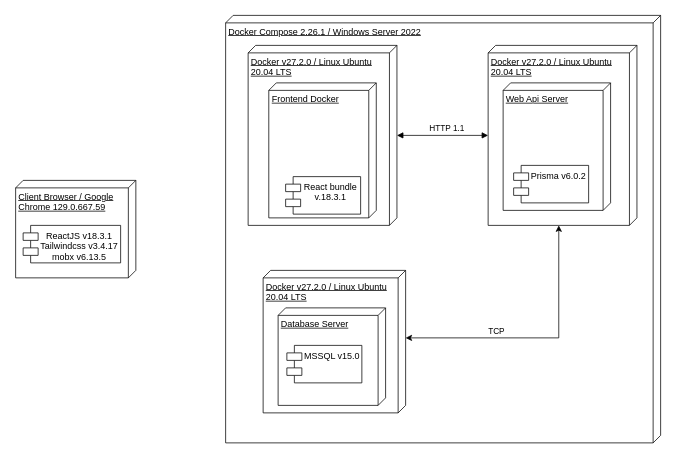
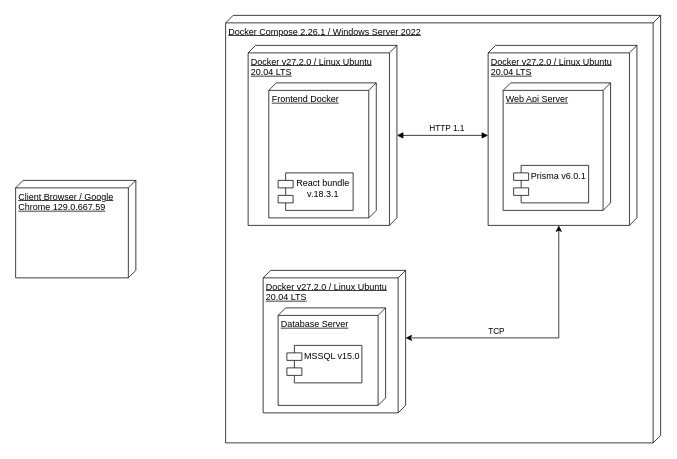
  <mxCell id="0" />
  <mxCell id="1" parent="0" />
  <mxCell id="2" value="Docker Compose 2.26.1 / Windows Server 2022" style="verticalAlign=top;align=left;spacingTop=8;spacingLeft=2;spacingRight=12;shape=cube;size=10;direction=south;fontStyle=4;html=1;whiteSpace=wrap;" parent="1" vertex="1"><mxGeometry x="300" y="20" width="580" height="570" as="geometry" /></mxCell>
  <mxCell id="3" value="Docker v27.2.0 / Linux Ubuntu 20.04 LTS" style="verticalAlign=top;align=left;spacingTop=8;spacingLeft=2;spacingRight=12;shape=cube;size=10;direction=south;fontStyle=4;html=1;whiteSpace=wrap;" parent="1" vertex="1"><mxGeometry x="330" y="60" width="198.42" height="240" as="geometry" /></mxCell>
  <mxCell id="4" style="edgeStyle=orthogonalEdgeStyle;rounded=0;orthogonalLoop=1;jettySize=auto;html=1;endArrow=block;endFill=1;startArrow=block;startFill=1;" parent="1" source="5" target="3" edge="1"><mxGeometry relative="1" as="geometry" /></mxCell>
  <mxCell id="5" value="Docker v27.2.0 / Linux Ubuntu 20.04 LTS" style="verticalAlign=top;align=left;spacingTop=8;spacingLeft=2;spacingRight=12;shape=cube;size=10;direction=south;fontStyle=4;html=1;whiteSpace=wrap;" parent="1" vertex="1"><mxGeometry x="650" y="60" width="198.42" height="240" as="geometry" /></mxCell>
  <mxCell id="6" value="Docker v27.2.0 / Linux Ubuntu 20.04 LTS" style="verticalAlign=top;align=left;spacingTop=8;spacingLeft=2;spacingRight=12;shape=cube;size=10;direction=south;fontStyle=4;html=1;whiteSpace=wrap;" parent="1" vertex="1"><mxGeometry x="350" y="360" width="190" height="190" as="geometry" /></mxCell>
  <mxCell id="7" value="Database Server" style="verticalAlign=top;align=left;spacingTop=8;spacingLeft=2;spacingRight=12;shape=cube;size=10;direction=south;fontStyle=4;html=1;whiteSpace=wrap;" parent="1" vertex="1"><mxGeometry x="370" y="410" width="143.3" height="130" as="geometry" /></mxCell>
  <mxCell id="8" value="Frontend Docker" style="verticalAlign=top;align=left;spacingTop=8;spacingLeft=2;spacingRight=12;shape=cube;size=10;direction=south;fontStyle=4;html=1;whiteSpace=wrap;" parent="1" vertex="1"><mxGeometry x="357.56" y="110" width="143.3" height="180" as="geometry" /></mxCell>
  <mxCell id="9" value="Web Api Server" style="verticalAlign=top;align=left;spacingTop=8;spacingLeft=2;spacingRight=12;shape=cube;size=10;direction=south;fontStyle=4;html=1;whiteSpace=wrap;" parent="1" vertex="1"><mxGeometry x="670" y="110" width="143.3" height="170" as="geometry" /></mxCell>
  <mxCell id="10" value="Client Browser / Google Chrome 129.0.667.59" style="verticalAlign=top;align=left;spacingTop=8;spacingLeft=2;spacingRight=12;shape=cube;size=10;direction=south;fontStyle=4;html=1;whiteSpace=wrap;" parent="1" vertex="1"><mxGeometry x="20" y="240" width="160.3" height="130" as="geometry" /></mxCell>
- <mxCell id="11" value="ReactJS v18.3.1&lt;br&gt;Tailwindcss v3.4.17&lt;br&gt;mobx v6.13.5" style="shape=module;align=left;spacingLeft=20;align=center;verticalAlign=top;whiteSpace=wrap;html=1;" parent="1" vertex="1"><mxGeometry x="30" y="300" width="130" height="50" as="geometry" /></mxCell>
  <mxCell id="12" value="MSSQL v15.0" style="shape=module;align=left;spacingLeft=20;align=center;verticalAlign=top;whiteSpace=wrap;html=1;" parent="1" vertex="1"><mxGeometry x="381.65" y="460" width="100" height="50" as="geometry" /></mxCell>
- <mxCell id="13" value="Prisma v6.0.2" style="shape=module;align=left;spacingLeft=20;align=center;verticalAlign=top;whiteSpace=wrap;html=1;" parent="1" vertex="1"><mxGeometry x="684" y="220" width="100" height="50" as="geometry" /></mxCell>
- <mxCell id="14" value="React bundle v.18.3.1" style="shape=module;align=left;spacingLeft=20;align=center;verticalAlign=top;whiteSpace=wrap;html=1;" parent="1" vertex="1"><mxGeometry x="380" y="235" width="100" height="50" as="geometry" /></mxCell>
+ <mxCell id="13" value="Prisma v6.0.1" style="shape=module;align=left;spacingLeft=20;align=center;verticalAlign=top;whiteSpace=wrap;html=1;" parent="1" vertex="1"><mxGeometry x="684" y="220" width="100" height="50" as="geometry" /></mxCell>
+ <mxCell id="14" value="React bundle v.18.3.1" style="shape=module;align=left;spacingLeft=20;align=center;verticalAlign=top;whiteSpace=wrap;html=1;" parent="1" vertex="1"><mxGeometry x="370" y="230" width="100" height="50" as="geometry" /></mxCell>
  <mxCell id="15" value="" style="endArrow=classic;startArrow=classic;html=1;rounded=0;exitX=0;exitY=0;exitDx=240;exitDy=104.21;exitPerimeter=0;entryX=0;entryY=0;entryDx=90;entryDy=0;entryPerimeter=0;edgeStyle=orthogonalEdgeStyle;" parent="1" source="5" target="6" edge="1"><mxGeometry width="50" height="50" relative="1" as="geometry"><mxPoint x="710" y="480" as="sourcePoint" /><mxPoint x="760" y="430" as="targetPoint" /></mxGeometry></mxCell>
  <mxCell id="16" value="TCP" style="edgeLabel;html=1;align=center;verticalAlign=middle;resizable=0;points=[];" parent="15" vertex="1" connectable="0"><mxGeometry x="0.264" y="-2" relative="1" as="geometry"><mxPoint x="-10" y="-8" as="offset" /></mxGeometry></mxCell>
  <mxCell id="17" value="HTTP 1.1" style="edgeLabel;html=1;align=center;verticalAlign=middle;resizable=0;points=[];" parent="1" vertex="1" connectable="0"><mxGeometry x="594" y="170" as="geometry" /></mxCell>
